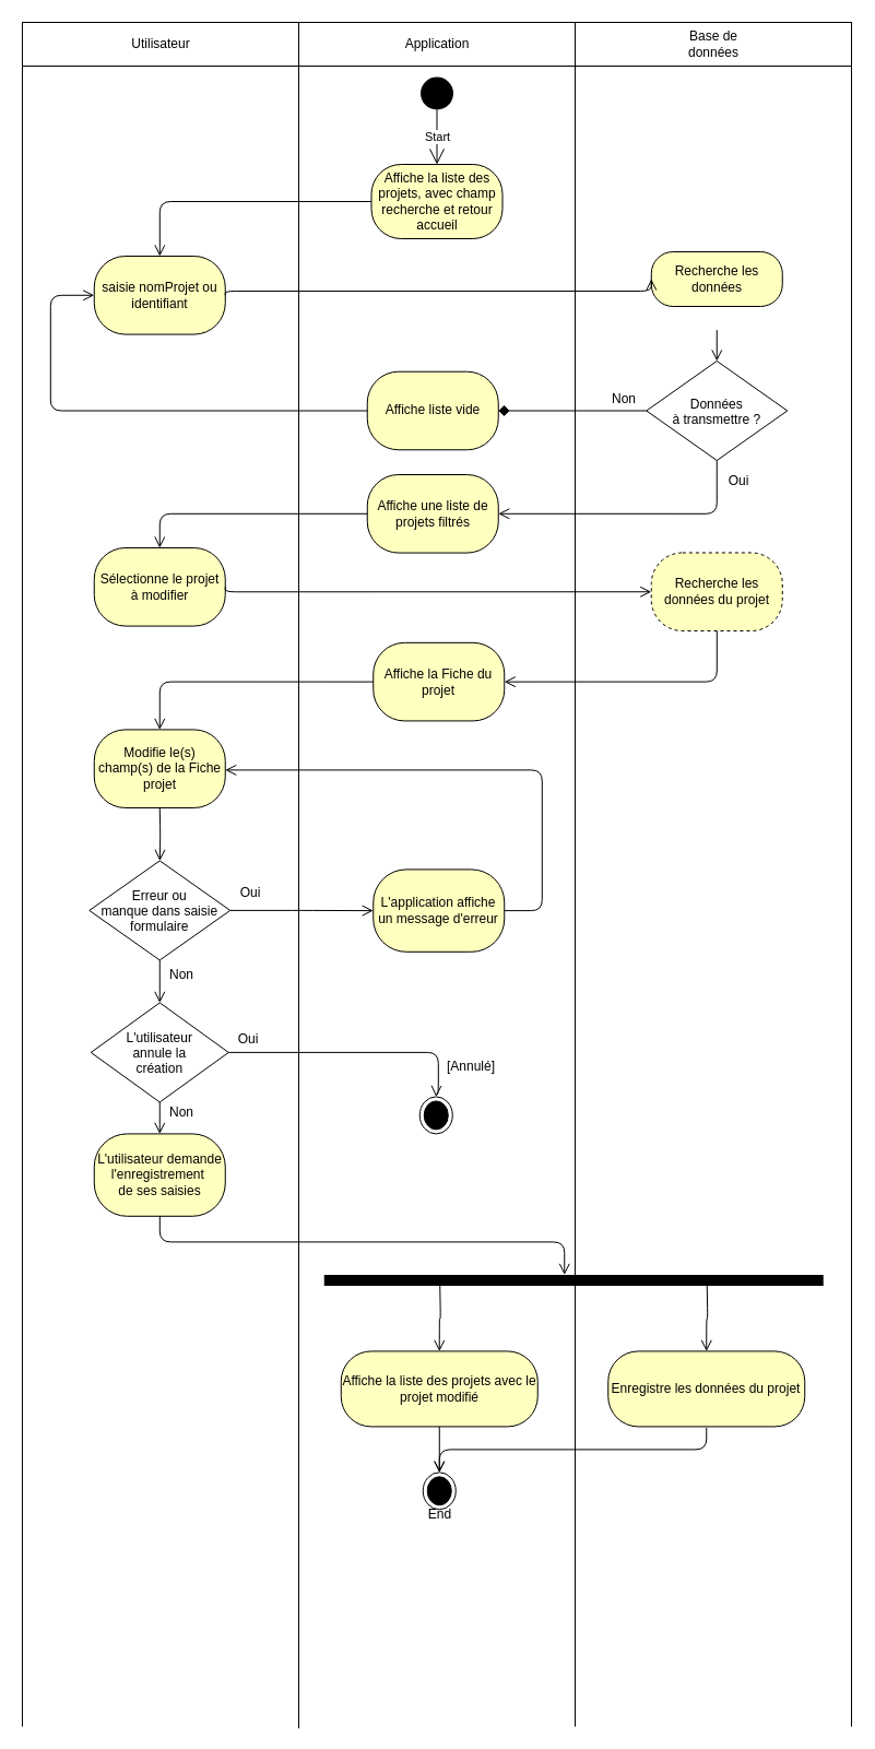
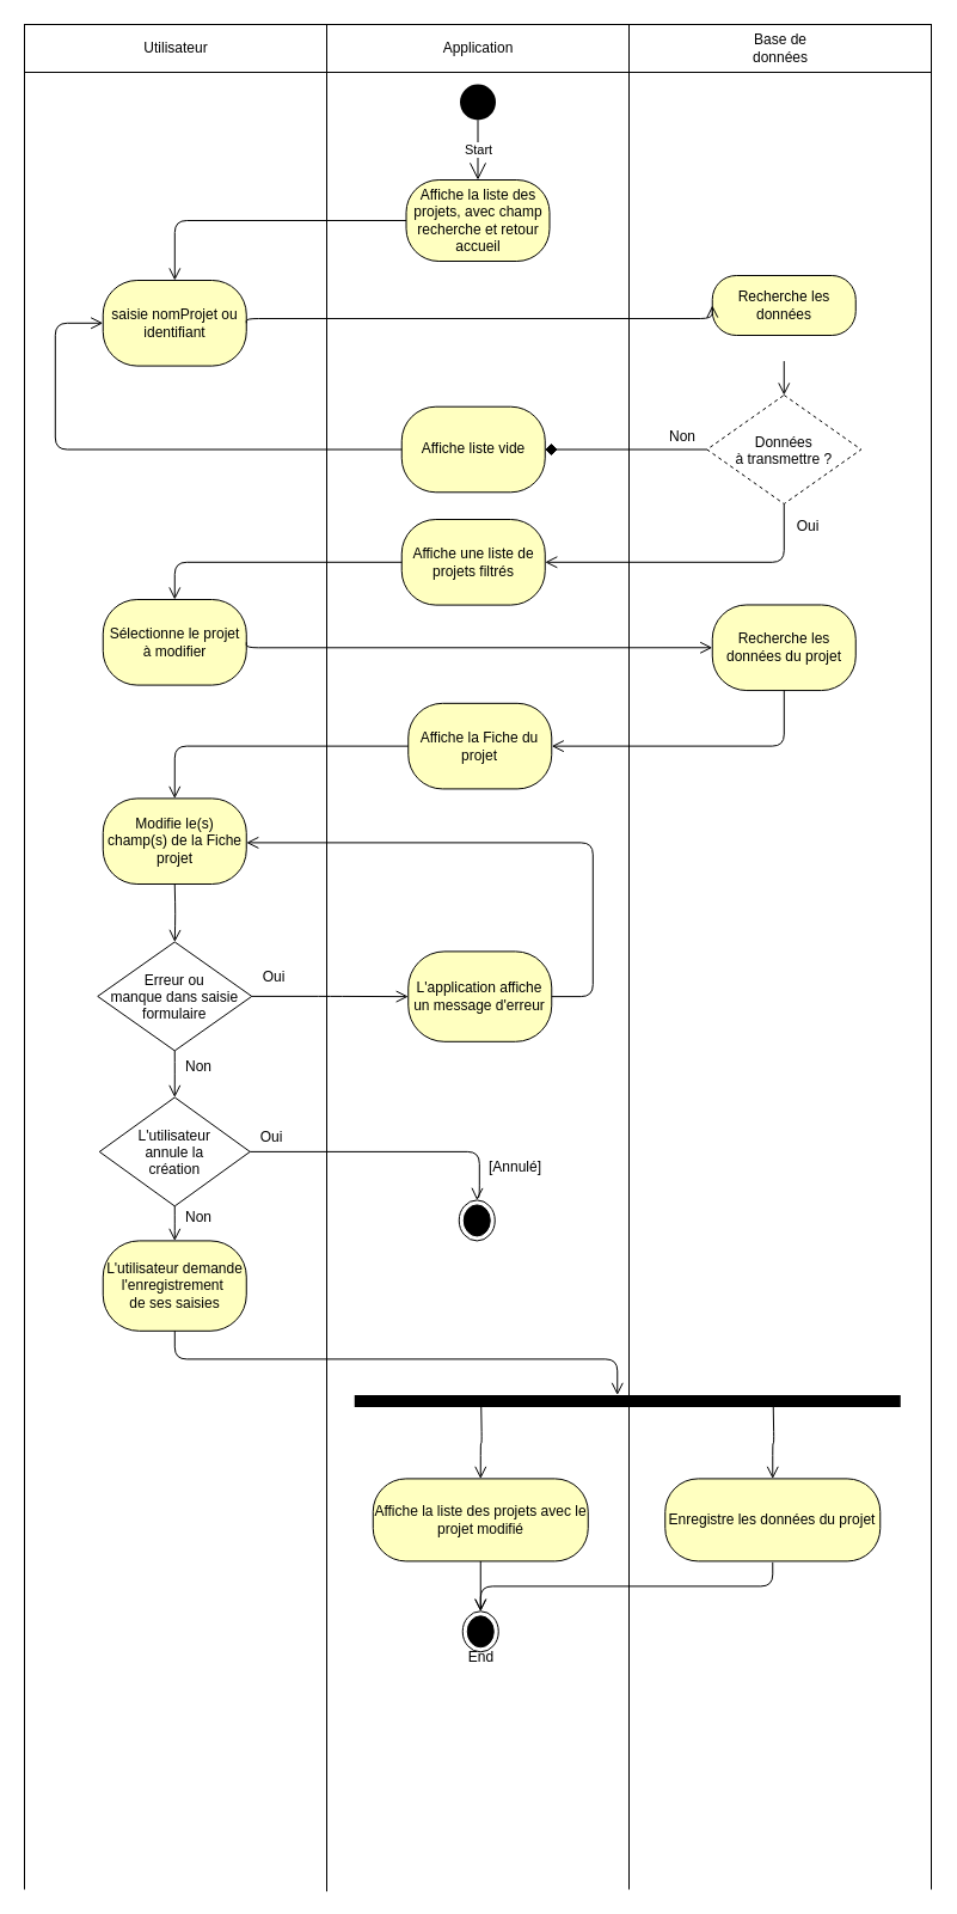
  <mxCell id="0" />
  <mxCell id="1" parent="0" />
  <mxCell id="2" value="" style="group" parent="1" vertex="1" connectable="0"><mxGeometry x="20" y="20" width="733.25" height="1558.997" as="geometry" /></mxCell>
  <mxCell id="3" value="" style="group" parent="2" vertex="1" connectable="0"><mxGeometry width="733.25" height="1558.997" as="geometry" /></mxCell>
  <mxCell id="4" value="" style="rounded=0;whiteSpace=wrap;html=1;" parent="3" vertex="1"><mxGeometry width="253" height="40" as="geometry" /></mxCell>
  <mxCell id="5" value="" style="endArrow=none;html=1;entryX=1;entryY=1;entryDx=0;entryDy=0;" parent="3" edge="1"><mxGeometry width="50" height="50" relative="1" as="geometry"><mxPoint y="1560" as="sourcePoint" /><mxPoint y="40" as="targetPoint" /></mxGeometry></mxCell>
  <mxCell id="6" value="Sélectionne le projet à modifier" style="rounded=1;whiteSpace=wrap;html=1;arcSize=40;fontColor=#000000;fillColor=#ffffc0;strokeColor=#000000;" vertex="1" parent="3"><mxGeometry x="65.75" y="480.999" width="120" height="71.58" as="geometry" /></mxCell>
  <mxCell id="7" value="saisie nomProjet ou identifiant" style="rounded=1;whiteSpace=wrap;html=1;arcSize=40;fontColor=#000000;fillColor=#ffffc0;strokeColor=#000000;" parent="3" vertex="1"><mxGeometry x="65.75" y="213.999" width="120" height="71.58" as="geometry" /></mxCell>
  <mxCell id="8" value="Affiche liste vide" style="rounded=1;whiteSpace=wrap;html=1;arcSize=40;fontColor=#000000;fillColor=#ffffc0;strokeColor=#000000;" vertex="1" parent="3"><mxGeometry x="315.75" y="319.709" width="120" height="71.58" as="geometry" /></mxCell>
  <mxCell id="9" value="Affiche une liste de projets filtrés" style="rounded=1;whiteSpace=wrap;html=1;arcSize=40;fontColor=#000000;fillColor=#ffffc0;strokeColor=#000000;" vertex="1" parent="3"><mxGeometry x="315.75" y="413.999" width="120" height="71.58" as="geometry" /></mxCell>
  <mxCell id="10" value="&lt;span&gt;Modifie le(s) champ(s) de la Fiche projet&lt;/span&gt;" style="rounded=1;whiteSpace=wrap;html=1;arcSize=40;fontColor=#000000;fillColor=#ffffc0;strokeColor=#000000;" vertex="1" parent="3"><mxGeometry x="65.75" y="647.419" width="120" height="71.58" as="geometry" /></mxCell>
  <mxCell id="11" value="Erreur ou&#10; manque dans saisie &#10;formulaire" style="rhombus;" vertex="1" parent="3"><mxGeometry x="61.25" y="767.42" width="129" height="91" as="geometry" /></mxCell>
  <mxCell id="12" value="" style="edgeStyle=orthogonalEdgeStyle;html=1;verticalAlign=bottom;endArrow=open;endSize=8;strokeColor=#000000;exitX=0.5;exitY=1;exitDx=0;exitDy=0;" edge="1" parent="3" target="11"><mxGeometry relative="1" as="geometry"><mxPoint x="-700.75" y="869.42" as="targetPoint" /><mxPoint x="125.75" y="718.999" as="sourcePoint" /></mxGeometry></mxCell>
  <mxCell id="13" value="" style="edgeStyle=orthogonalEdgeStyle;html=1;verticalAlign=bottom;endArrow=open;endSize=8;strokeColor=#000000;exitX=0.5;exitY=1;exitDx=0;exitDy=0;" edge="1" parent="3" source="11"><mxGeometry relative="1" as="geometry"><mxPoint x="125.75" y="897.42" as="targetPoint" /><mxPoint x="-688.25" y="717.999" as="sourcePoint" /></mxGeometry></mxCell>
  <mxCell id="14" value="L'utilisateur&#10;annule la &#10;création" style="rhombus;" vertex="1" parent="3"><mxGeometry x="62.75" y="897.42" width="126" height="91" as="geometry" /></mxCell>
  <mxCell id="15" value="" style="edgeStyle=orthogonalEdgeStyle;html=1;verticalAlign=bottom;endArrow=open;endSize=8;strokeColor=#000000;exitX=0.5;exitY=1;exitDx=0;exitDy=0;entryX=0.5;entryY=0;entryDx=0;entryDy=0;" edge="1" parent="3" source="14"><mxGeometry relative="1" as="geometry"><mxPoint x="125.75" y="1017.42" as="targetPoint" /><mxPoint x="-693.75" y="839.999" as="sourcePoint" /></mxGeometry></mxCell>
  <mxCell id="16" value="Non" style="text;html=1;strokeColor=none;fillColor=none;align=center;verticalAlign=middle;whiteSpace=wrap;rounded=0;" vertex="1" parent="3"><mxGeometry x="125.75" y="857.42" width="40" height="30" as="geometry" /></mxCell>
  <mxCell id="17" value="Non" style="text;html=1;strokeColor=none;fillColor=none;align=center;verticalAlign=middle;whiteSpace=wrap;rounded=0;" vertex="1" parent="3"><mxGeometry x="125.75" y="988.42" width="40" height="20" as="geometry" /></mxCell>
  <mxCell id="18" value="L'utilisateur demande l'enregistrement&amp;nbsp;&lt;br&gt;de ses saisies" style="rounded=1;whiteSpace=wrap;html=1;arcSize=40;fontColor=#000000;fillColor=#ffffc0;strokeColor=#000000;" vertex="1" parent="3"><mxGeometry x="65.75" y="1017.42" width="120" height="75.39" as="geometry" /></mxCell>
  <mxCell id="19" value="" style="ellipse;html=1;shape=endState;fillColor=#000000;strokeColor=#000000;" vertex="1" parent="3"><mxGeometry x="366.75" y="1327.287" width="30" height="34" as="geometry" /></mxCell>
  <mxCell id="20" value="" style="edgeStyle=orthogonalEdgeStyle;html=1;verticalAlign=bottom;endArrow=open;endSize=8;strokeColor=#000000;" edge="1" parent="3" source="25" target="19"><mxGeometry relative="1" as="geometry"><mxPoint x="-444.25" y="1307.42" as="targetPoint" /></mxGeometry></mxCell>
  <mxCell id="21" value="" style="edgeStyle=orthogonalEdgeStyle;html=1;verticalAlign=bottom;endArrow=open;endSize=8;strokeColor=#000000;" edge="1" parent="3" source="18"><mxGeometry relative="1" as="geometry"><mxPoint x="496.25" y="1146.42" as="targetPoint" /><Array as="points"><mxPoint x="126.25" y="1116.42" /><mxPoint x="496.25" y="1116.42" /></Array></mxGeometry></mxCell>
  <mxCell id="22" value="" style="line;strokeWidth=10;fillColor=none;align=left;verticalAlign=middle;spacingTop=-1;spacingLeft=3;spacingRight=3;rotatable=0;labelPosition=right;points=[];portConstraint=eastwest;" vertex="1" parent="3"><mxGeometry x="276.25" y="1147.42" width="457" height="8" as="geometry" /></mxCell>
  <mxCell id="23" value="" style="group" vertex="1" connectable="0" parent="3"><mxGeometry x="291.75" y="1156.42" width="180" height="129" as="geometry" /></mxCell>
  <mxCell id="24" value="" style="edgeStyle=orthogonalEdgeStyle;html=1;verticalAlign=bottom;endArrow=open;endSize=8;strokeColor=#000000;entryX=0.5;entryY=0;entryDx=0;entryDy=0;" edge="1" parent="23" target="25"><mxGeometry relative="1" as="geometry"><mxPoint x="90.5" y="40" as="targetPoint" /><mxPoint x="90.5" as="sourcePoint" /></mxGeometry></mxCell>
  <mxCell id="25" value="Affiche la liste des projets avec le projet modifié" style="rounded=1;whiteSpace=wrap;html=1;arcSize=40;fontColor=#000000;fillColor=#ffffc0;strokeColor=#000000;" vertex="1" parent="23"><mxGeometry y="60" width="180" height="69" as="geometry" /></mxCell>
  <mxCell id="26" value="" style="group" vertex="1" connectable="0" parent="3"><mxGeometry x="536.25" y="1156.42" width="180" height="129" as="geometry" /></mxCell>
  <mxCell id="27" value="" style="edgeStyle=orthogonalEdgeStyle;html=1;verticalAlign=bottom;endArrow=open;endSize=8;strokeColor=#000000;entryX=0.5;entryY=0;entryDx=0;entryDy=0;" edge="1" parent="26" target="28"><mxGeometry relative="1" as="geometry"><mxPoint x="90.5" y="40" as="targetPoint" /><mxPoint x="90.5" as="sourcePoint" /></mxGeometry></mxCell>
  <mxCell id="28" value="Enregistre les données du projet" style="rounded=1;whiteSpace=wrap;html=1;arcSize=40;fontColor=#000000;fillColor=#ffffc0;strokeColor=#000000;" vertex="1" parent="26"><mxGeometry y="60" width="180" height="69" as="geometry" /></mxCell>
  <mxCell id="29" value="End" style="text;html=1;align=center;verticalAlign=middle;resizable=0;points=[];autosize=1;" vertex="1" parent="3"><mxGeometry x="361.75" y="1356.417" width="40" height="20" as="geometry" /></mxCell>
  <mxCell id="30" value="" style="edgeStyle=orthogonalEdgeStyle;html=1;verticalAlign=bottom;endArrow=open;endSize=8;strokeColor=#000000;entryX=0.5;entryY=0;entryDx=0;entryDy=0;" edge="1" parent="3" target="19"><mxGeometry relative="1" as="geometry"><mxPoint x="386.25" y="1326.42" as="targetPoint" /><mxPoint x="626.25" y="1286.42" as="sourcePoint" /><Array as="points"><mxPoint x="626.25" y="1306.42" /><mxPoint x="382.25" y="1306.42" /></Array></mxGeometry></mxCell>
  <mxCell id="31" value="&lt;span&gt;Affiche la Fiche du projet&lt;/span&gt;" style="rounded=1;whiteSpace=wrap;html=1;arcSize=40;fontColor=#000000;fillColor=#ffffc0;strokeColor=#000000;" vertex="1" parent="3"><mxGeometry x="321.25" y="567.839" width="120" height="71.58" as="geometry" /></mxCell>
  <mxCell id="32" value="" style="edgeStyle=orthogonalEdgeStyle;html=1;verticalAlign=bottom;endArrow=open;endSize=8;strokeColor=#000000;exitX=0;exitY=0.5;exitDx=0;exitDy=0;entryX=0.5;entryY=0;entryDx=0;entryDy=0;" edge="1" parent="3" source="31" target="10"><mxGeometry relative="1" as="geometry"><mxPoint x="131.25" y="628.629" as="targetPoint" /><mxPoint x="321.25" y="597.419" as="sourcePoint" /></mxGeometry></mxCell>
  <mxCell id="33" value="Oui" style="text;html=1;strokeColor=none;fillColor=none;align=center;verticalAlign=middle;whiteSpace=wrap;rounded=0;" vertex="1" parent="3"><mxGeometry x="189.25" y="787.42" width="40" height="20" as="geometry" /></mxCell>
  <mxCell id="34" value="L'application affiche un message d'erreur" style="rounded=1;whiteSpace=wrap;html=1;arcSize=40;fontColor=#000000;fillColor=#ffffc0;strokeColor=#000000;" vertex="1" parent="3"><mxGeometry x="321.25" y="775.42" width="120" height="75.39" as="geometry" /></mxCell>
  <mxCell id="35" value="" style="edgeStyle=orthogonalEdgeStyle;html=1;verticalAlign=bottom;endArrow=open;endSize=8;strokeColor=#000000;exitX=1;exitY=0.5;exitDx=0;exitDy=0;" edge="1" parent="3" source="34" target="10"><mxGeometry relative="1" as="geometry"><mxPoint x="185.75" y="683.969" as="targetPoint" /><mxPoint x="442.25" y="924.875" as="sourcePoint" /><Array as="points"><mxPoint x="475.75" y="813.42" /><mxPoint x="475.75" y="684.42" /></Array></mxGeometry></mxCell>
  <mxCell id="36" value="" style="edgeStyle=orthogonalEdgeStyle;html=1;verticalAlign=bottom;endArrow=open;endSize=8;strokeColor=#000000;exitX=1;exitY=0.5;exitDx=0;exitDy=0;entryX=0;entryY=0.5;entryDx=0;entryDy=0;" edge="1" parent="3" source="11" target="34"><mxGeometry relative="1" as="geometry"><mxPoint x="235.75" y="858.42" as="targetPoint" /><mxPoint x="235.75" y="809.999" as="sourcePoint" /></mxGeometry></mxCell>
  <mxCell id="37" value="Oui" style="text;html=1;strokeColor=none;fillColor=none;align=center;verticalAlign=middle;whiteSpace=wrap;rounded=0;" vertex="1" parent="3"><mxGeometry x="187.25" y="921.42" width="40" height="20" as="geometry" /></mxCell>
  <mxCell id="38" value="[Annulé]" style="text;html=1;strokeColor=none;fillColor=none;align=center;verticalAlign=middle;whiteSpace=wrap;rounded=0;" vertex="1" parent="3"><mxGeometry x="380.75" y="946.42" width="60" height="20" as="geometry" /></mxCell>
  <mxCell id="39" value="000" style="ellipse;html=1;shape=endState;fillColor=#000000;strokeColor=#000000;" vertex="1" parent="3"><mxGeometry x="363.75" y="983.417" width="30" height="34" as="geometry" /></mxCell>
  <mxCell id="40" value="" style="edgeStyle=orthogonalEdgeStyle;html=1;verticalAlign=bottom;endArrow=open;endSize=8;strokeColor=#000000;entryX=0.5;entryY=0;entryDx=0;entryDy=0;" edge="1" parent="3" target="39" source="14"><mxGeometry relative="1" as="geometry"><mxPoint x="376.75" y="974.92" as="targetPoint" /><mxPoint x="187.25" y="941.92" as="sourcePoint" /><Array as="points"><mxPoint x="380.75" y="943.42" /><mxPoint x="380.75" y="981.42" /><mxPoint x="378.75" y="981.42" /></Array></mxGeometry></mxCell>
  <mxCell id="41" value="Recherche les données" style="rounded=1;whiteSpace=wrap;html=1;arcSize=40;fontColor=#000000;fillColor=#ffffc0;strokeColor=#000000;" vertex="1" parent="3"><mxGeometry x="575.75" y="209.999" width="120" height="50" as="geometry" /></mxCell>
  <mxCell id="42" value="" style="edgeStyle=orthogonalEdgeStyle;html=1;verticalAlign=bottom;endArrow=open;endSize=8;strokeColor=#000000;exitX=0.5;exitY=1;exitDx=0;exitDy=0;" edge="1" parent="3"><mxGeometry relative="1" as="geometry"><mxPoint x="635.75" y="310" as="targetPoint" /><mxPoint x="635.75" y="281.579" as="sourcePoint" /></mxGeometry></mxCell>
- <mxCell id="43" value="Données &#10;à transmettre ?" style="rhombus;" vertex="1" parent="3"><mxGeometry x="571.25" y="310" width="129" height="91" as="geometry" /></mxCell>
+ <mxCell id="43" value="Données &#10;à transmettre ?" style="rhombus;dashed=1;" vertex="1" parent="3"><mxGeometry x="571.25" y="310" width="129" height="91" as="geometry" /></mxCell>
  <mxCell id="44" value="Oui" style="text;html=1;strokeColor=none;fillColor=none;align=center;verticalAlign=middle;whiteSpace=wrap;rounded=0;" vertex="1" parent="3"><mxGeometry x="635.75" y="410" width="40" height="20" as="geometry" /></mxCell>
  <mxCell id="45" value="Non" style="text;html=1;strokeColor=none;fillColor=none;align=center;verticalAlign=middle;whiteSpace=wrap;rounded=0;" vertex="1" parent="3"><mxGeometry x="531.25" y="330" width="40" height="30" as="geometry" /></mxCell>
- <mxCell id="46" value="&lt;span&gt;Recherche les données du projet&lt;/span&gt;" style="rounded=1;whiteSpace=wrap;html=1;arcSize=40;fontColor=#000000;fillColor=#ffffc0;strokeColor=#000000;dashed=1;" vertex="1" parent="3"><mxGeometry x="575.75" y="485.469" width="120" height="71.58" as="geometry" /></mxCell>
+ <mxCell id="46" value="&lt;span&gt;Recherche les données du projet&lt;/span&gt;" style="rounded=1;whiteSpace=wrap;html=1;arcSize=40;fontColor=#000000;fillColor=#ffffc0;strokeColor=#000000;" vertex="1" parent="3"><mxGeometry x="575.75" y="485.469" width="120" height="71.58" as="geometry" /></mxCell>
  <mxCell id="47" value="" style="edgeStyle=orthogonalEdgeStyle;html=1;verticalAlign=bottom;endArrow=diamond;endSize=8;strokeColor=#000000;entryX=1;entryY=0.5;entryDx=0;entryDy=0;exitX=0;exitY=0.5;exitDx=0;exitDy=0;" edge="1" parent="3" source="43" target="8"><mxGeometry relative="1" as="geometry"><mxPoint x="465.75" y="400" as="targetPoint" /><mxPoint x="575.75" y="353" as="sourcePoint" /></mxGeometry></mxCell>
  <mxCell id="48" value="" style="edgeStyle=orthogonalEdgeStyle;html=1;verticalAlign=bottom;endArrow=open;endSize=8;strokeColor=#000000;exitX=0;exitY=0.5;exitDx=0;exitDy=0;entryX=0;entryY=0.5;entryDx=0;entryDy=0;" edge="1" parent="3" source="8" target="7"><mxGeometry relative="1" as="geometry"><mxPoint x="35.75" y="380.42" as="targetPoint" /><mxPoint x="35.75" y="332.999" as="sourcePoint" /><Array as="points"><mxPoint x="25.75" y="355" /><mxPoint x="25.75" y="250" /></Array></mxGeometry></mxCell>
  <mxCell id="49" value="" style="edgeStyle=orthogonalEdgeStyle;html=1;verticalAlign=bottom;endArrow=open;endSize=8;strokeColor=#000000;exitX=0.5;exitY=1;exitDx=0;exitDy=0;entryX=1;entryY=0.5;entryDx=0;entryDy=0;" edge="1" parent="3" source="43" target="9"><mxGeometry relative="1" as="geometry"><mxPoint x="635.75" y="450" as="targetPoint" /><mxPoint x="635.75" y="409.999" as="sourcePoint" /></mxGeometry></mxCell>
  <mxCell id="50" value="" style="edgeStyle=orthogonalEdgeStyle;html=1;verticalAlign=bottom;endArrow=open;endSize=8;strokeColor=#000000;exitX=0;exitY=0.5;exitDx=0;exitDy=0;entryX=0.5;entryY=0;entryDx=0;entryDy=0;" edge="1" parent="3" source="9" target="6"><mxGeometry relative="1" as="geometry"><mxPoint x="375.75" y="533" as="targetPoint" /><mxPoint x="375.75" y="485.579" as="sourcePoint" /></mxGeometry></mxCell>
  <mxCell id="51" value="" style="edgeStyle=orthogonalEdgeStyle;html=1;verticalAlign=bottom;endArrow=open;endSize=8;strokeColor=#000000;exitX=1;exitY=0.5;exitDx=0;exitDy=0;entryX=0;entryY=0.5;entryDx=0;entryDy=0;" edge="1" parent="3" source="7" target="41"><mxGeometry relative="1" as="geometry"><mxPoint x="125.75" y="333" as="targetPoint" /><mxPoint x="125.75" y="285.579" as="sourcePoint" /><Array as="points"><mxPoint x="185.75" y="246" /></Array></mxGeometry></mxCell>
  <mxCell id="52" value="" style="edgeStyle=orthogonalEdgeStyle;html=1;verticalAlign=bottom;endArrow=open;endSize=8;strokeColor=#000000;entryX=0;entryY=0.5;entryDx=0;entryDy=0;exitX=1;exitY=0.5;exitDx=0;exitDy=0;" edge="1" parent="3" source="6" target="46"><mxGeometry relative="1" as="geometry"><mxPoint x="126.25" y="525.47" as="targetPoint" /><mxPoint x="185.75" y="478" as="sourcePoint" /><Array as="points"><mxPoint x="185.75" y="521" /></Array></mxGeometry></mxCell>
  <mxCell id="53" value="" style="edgeStyle=orthogonalEdgeStyle;html=1;verticalAlign=bottom;endArrow=open;endSize=8;strokeColor=#000000;entryX=1;entryY=0.5;entryDx=0;entryDy=0;" edge="1" parent="3" source="46" target="31"><mxGeometry relative="1" as="geometry"><mxPoint x="635.25" y="606.42" as="targetPoint" /><mxPoint x="635.25" y="558.999" as="sourcePoint" /><Array as="points"><mxPoint x="635.75" y="604" /></Array></mxGeometry></mxCell>
  <mxCell id="54" value="" style="endArrow=none;html=1;entryX=1;entryY=1;entryDx=0;entryDy=0;" parent="2" target="4" edge="1"><mxGeometry width="50" height="50" relative="1" as="geometry"><mxPoint x="253" y="1561.67" as="sourcePoint" /><mxPoint x="263" y="80" as="targetPoint" /></mxGeometry></mxCell>
  <mxCell id="55" value="Utilisateur" style="text;html=1;strokeColor=none;fillColor=none;align=center;verticalAlign=middle;whiteSpace=wrap;rounded=0;" parent="2" vertex="1"><mxGeometry x="91.5" y="10" width="70" height="20" as="geometry" /></mxCell>
  <mxCell id="56" value="" style="group" parent="1" vertex="1" connectable="0"><mxGeometry x="273" y="20" width="477.5" height="1397.417" as="geometry" /></mxCell>
  <mxCell id="57" value="" style="rounded=0;whiteSpace=wrap;html=1;" parent="56" vertex="1"><mxGeometry width="253" height="40" as="geometry" /></mxCell>
  <mxCell id="58" value="" style="endArrow=none;html=1;entryX=1;entryY=1;entryDx=0;entryDy=0;" parent="56" target="57" edge="1"><mxGeometry width="50" height="50" relative="1" as="geometry"><mxPoint x="253" y="1560" as="sourcePoint" /><mxPoint x="263" y="80" as="targetPoint" /></mxGeometry></mxCell>
  <mxCell id="59" value="Application" style="text;html=1;strokeColor=none;fillColor=none;align=center;verticalAlign=middle;whiteSpace=wrap;rounded=0;" parent="56" vertex="1"><mxGeometry x="91.5" y="10" width="70" height="20" as="geometry" /></mxCell>
  <mxCell id="60" value="" style="ellipse;fillColor=#000000;strokeColor=none;" parent="56" vertex="1"><mxGeometry x="111.5" y="50" width="30" height="30" as="geometry" /></mxCell>
  <mxCell id="61" value="Start" style="endArrow=open;endFill=1;endSize=12;html=1;exitX=0.5;exitY=1;exitDx=0;exitDy=0;" parent="56" edge="1"><mxGeometry width="160" relative="1" as="geometry"><mxPoint x="126.5" y="80" as="sourcePoint" /><mxPoint x="126.5" y="130" as="targetPoint" /></mxGeometry></mxCell>
  <mxCell id="62" value="Affiche la liste des projets, avec champ recherche et retour accueil" style="rounded=1;whiteSpace=wrap;html=1;arcSize=40;fontColor=#000000;fillColor=#ffffc0;strokeColor=#000000;" parent="56" vertex="1"><mxGeometry x="66.5" y="130" width="120" height="68" as="geometry" /></mxCell>
  <mxCell id="63" value="" style="edgeStyle=orthogonalEdgeStyle;html=1;verticalAlign=bottom;endArrow=open;endSize=8;strokeColor=#000000;exitX=0;exitY=0.5;exitDx=0;exitDy=0;" parent="1" source="62" target="7" edge="1"><mxGeometry relative="1" as="geometry"><mxPoint x="203" y="184" as="targetPoint" /><mxPoint x="313" y="189.999" as="sourcePoint" /></mxGeometry></mxCell>
  <mxCell id="64" value="" style="group" parent="1" vertex="1" connectable="0"><mxGeometry x="526" y="20" width="253" height="751.579" as="geometry" /></mxCell>
  <mxCell id="65" value="" style="rounded=0;whiteSpace=wrap;html=1;" parent="64" vertex="1"><mxGeometry width="253" height="40" as="geometry" /></mxCell>
  <mxCell id="66" value="" style="endArrow=none;html=1;entryX=1;entryY=1;entryDx=0;entryDy=0;" parent="64" target="65" edge="1"><mxGeometry width="50" height="50" relative="1" as="geometry"><mxPoint x="253" y="1560" as="sourcePoint" /><mxPoint x="263" y="80" as="targetPoint" /></mxGeometry></mxCell>
  <mxCell id="67" value="Base de données" style="text;html=1;strokeColor=none;fillColor=none;align=center;verticalAlign=middle;whiteSpace=wrap;rounded=0;" parent="64" vertex="1"><mxGeometry x="91.5" y="10" width="70" height="20" as="geometry" /></mxCell>
